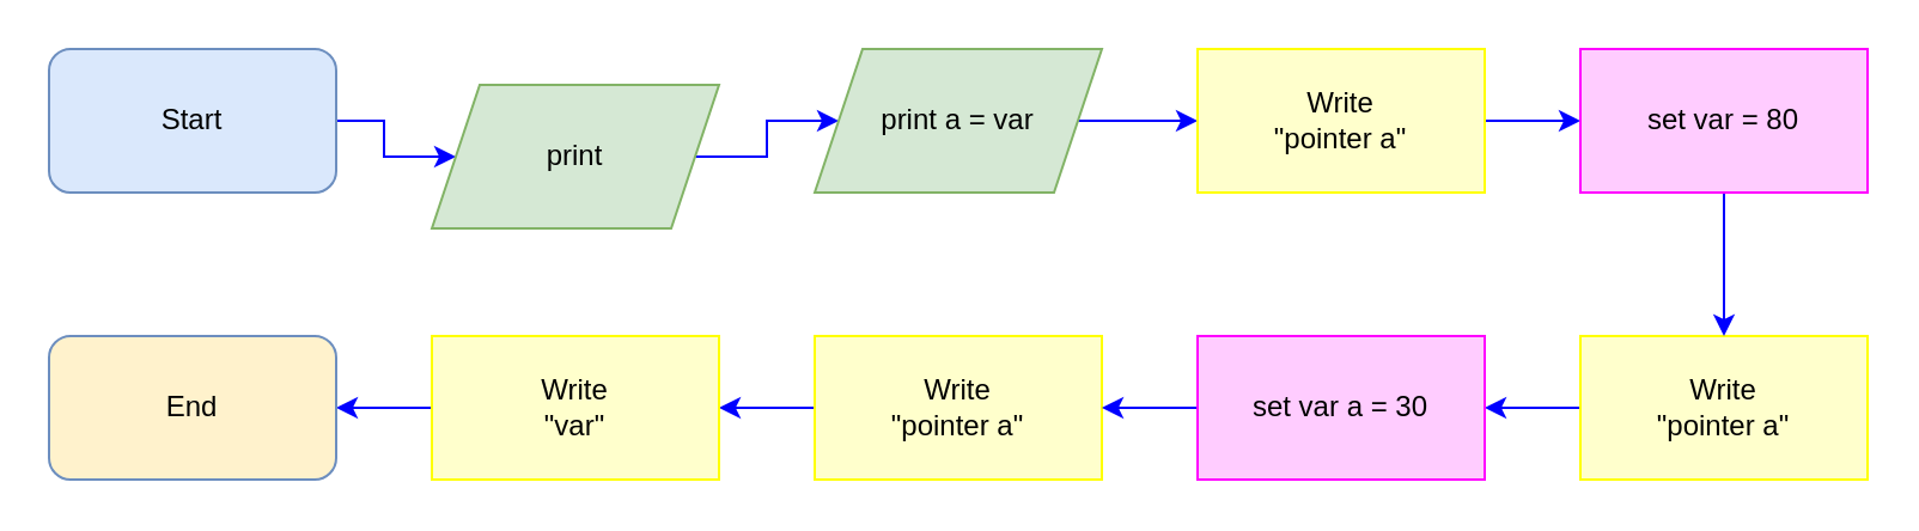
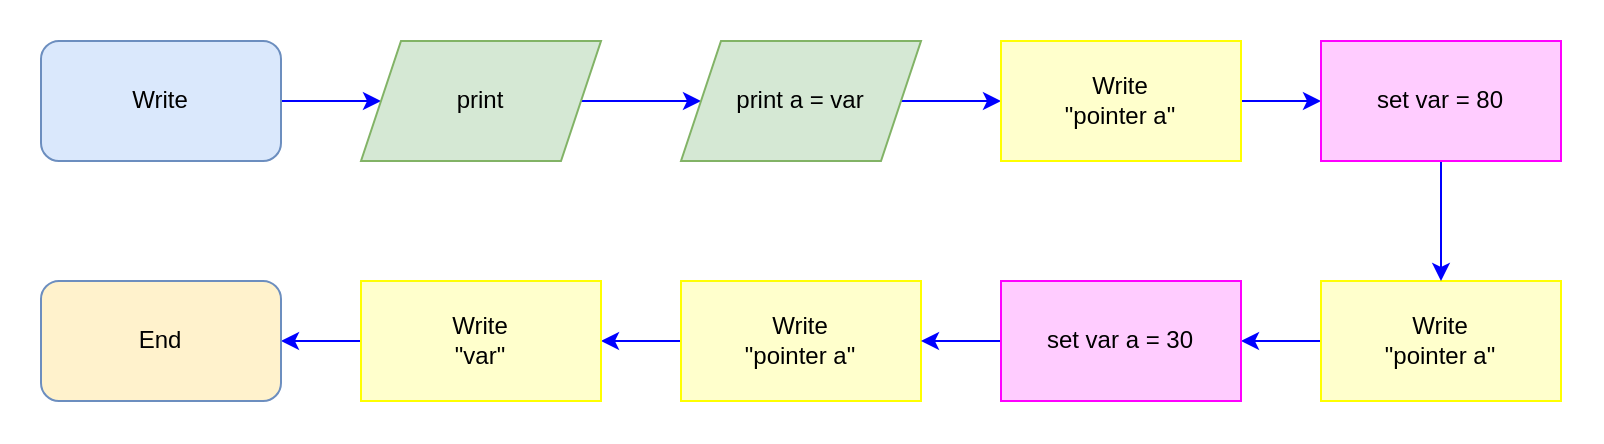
  <mxCell id="0" />
  <mxCell id="1" parent="0" />
  <mxCell id="2" style="edgeStyle=orthogonalEdgeStyle;rounded=0;orthogonalLoop=1;jettySize=auto;html=1;strokeColor=#0000FF;" parent="1" source="3" target="5" edge="1"><mxGeometry relative="1" as="geometry" /></mxCell>
- <mxCell id="3" value="Start" style="rounded=1;whiteSpace=wrap;html=1;fillColor=#dae8fc;strokeColor=#6c8ebf;" parent="1" vertex="1"><mxGeometry x="20" y="20" width="120" height="60" as="geometry" /></mxCell>
+ <mxCell id="3" value="Write" style="rounded=1;whiteSpace=wrap;html=1;fillColor=#dae8fc;strokeColor=#6c8ebf;" parent="1" vertex="1"><mxGeometry x="20" y="20" width="120" height="60" as="geometry" /></mxCell>
  <mxCell id="4" style="edgeStyle=orthogonalEdgeStyle;shape=connector;rounded=0;orthogonalLoop=1;jettySize=auto;html=1;labelBackgroundColor=default;strokeColor=#0000FF;fontFamily=Helvetica;fontSize=11;fontColor=default;endArrow=classic;" parent="1" source="5" target="7" edge="1"><mxGeometry relative="1" as="geometry" /></mxCell>
- <mxCell id="5" value="print" style="shape=parallelogram;perimeter=parallelogramPerimeter;whiteSpace=wrap;html=1;fixedSize=1;fillColor=#d5e8d4;strokeColor=#82b366;" parent="1" vertex="1"><mxGeometry x="180" y="35" width="120" height="60" as="geometry" /></mxCell>
+ <mxCell id="5" value="print" style="shape=parallelogram;perimeter=parallelogramPerimeter;whiteSpace=wrap;html=1;fixedSize=1;fillColor=#d5e8d4;strokeColor=#82b366;" parent="1" vertex="1"><mxGeometry x="180" y="20" width="120" height="60" as="geometry" /></mxCell>
  <mxCell id="6" style="edgeStyle=orthogonalEdgeStyle;shape=connector;rounded=0;orthogonalLoop=1;jettySize=auto;html=1;labelBackgroundColor=default;strokeColor=#0000FF;fontFamily=Helvetica;fontSize=11;fontColor=default;endArrow=classic;" parent="1" source="7" target="9" edge="1"><mxGeometry relative="1" as="geometry" /></mxCell>
  <mxCell id="7" value="print a = var" style="shape=parallelogram;perimeter=parallelogramPerimeter;whiteSpace=wrap;html=1;fixedSize=1;fillColor=#d5e8d4;strokeColor=#82b366;" parent="1" vertex="1"><mxGeometry x="340" y="20" width="120" height="60" as="geometry" /></mxCell>
  <mxCell id="8" style="edgeStyle=orthogonalEdgeStyle;shape=connector;rounded=0;orthogonalLoop=1;jettySize=auto;html=1;labelBackgroundColor=default;strokeColor=#0000FF;fontFamily=Helvetica;fontSize=11;fontColor=default;endArrow=classic;" parent="1" source="9" target="18" edge="1"><mxGeometry relative="1" as="geometry" /></mxCell>
  <mxCell id="9" value="Write &lt;br&gt;&quot;pointer a&quot;" style="rounded=0;whiteSpace=wrap;html=1;fillColor=#FFFFCC;strokeColor=#FFFF00;" parent="1" vertex="1"><mxGeometry x="500" y="20" width="120" height="60" as="geometry" /></mxCell>
  <mxCell id="10" style="edgeStyle=orthogonalEdgeStyle;shape=connector;rounded=0;orthogonalLoop=1;jettySize=auto;html=1;labelBackgroundColor=default;strokeColor=#0000FF;fontFamily=Helvetica;fontSize=11;fontColor=default;endArrow=classic;" parent="1" source="11" target="20" edge="1"><mxGeometry relative="1" as="geometry" /></mxCell>
  <mxCell id="11" value="Write &lt;br&gt;&quot;pointer a&quot;" style="rounded=0;whiteSpace=wrap;html=1;fillColor=#FFFFCC;strokeColor=#FFFF00;" parent="1" vertex="1"><mxGeometry x="660" y="140" width="120" height="60" as="geometry" /></mxCell>
  <mxCell id="12" style="edgeStyle=orthogonalEdgeStyle;shape=connector;rounded=0;orthogonalLoop=1;jettySize=auto;html=1;labelBackgroundColor=default;strokeColor=#0000FF;fontFamily=Helvetica;fontSize=11;fontColor=default;endArrow=classic;" parent="1" source="13" target="15" edge="1"><mxGeometry relative="1" as="geometry" /></mxCell>
  <mxCell id="13" value="Write &lt;br&gt;&quot;pointer a&quot;" style="rounded=0;whiteSpace=wrap;html=1;fillColor=#FFFFCC;strokeColor=#FFFF00;" parent="1" vertex="1"><mxGeometry x="340" y="140" width="120" height="60" as="geometry" /></mxCell>
  <mxCell id="14" style="edgeStyle=orthogonalEdgeStyle;shape=connector;rounded=0;orthogonalLoop=1;jettySize=auto;html=1;labelBackgroundColor=default;strokeColor=#0000FF;fontFamily=Helvetica;fontSize=11;fontColor=default;endArrow=classic;" parent="1" source="15" target="16" edge="1"><mxGeometry relative="1" as="geometry" /></mxCell>
  <mxCell id="15" value="Write &lt;br&gt;&quot;var&quot;" style="rounded=0;whiteSpace=wrap;html=1;fillColor=#FFFFCC;strokeColor=#FFFF00;" parent="1" vertex="1"><mxGeometry x="180" y="140" width="120" height="60" as="geometry" /></mxCell>
  <mxCell id="16" value="End" style="rounded=1;whiteSpace=wrap;html=1;fillColor=#fff2cc;strokeColor=#6c8ebf;" parent="1" vertex="1"><mxGeometry x="20" y="140" width="120" height="60" as="geometry" /></mxCell>
  <mxCell id="17" style="edgeStyle=orthogonalEdgeStyle;shape=connector;rounded=0;orthogonalLoop=1;jettySize=auto;html=1;labelBackgroundColor=default;strokeColor=#0000FF;fontFamily=Helvetica;fontSize=11;fontColor=default;endArrow=classic;" parent="1" source="18" target="11" edge="1"><mxGeometry relative="1" as="geometry" /></mxCell>
  <mxCell id="18" value="set var = 80" style="whiteSpace=wrap;html=1;fillColor=#FFCCFF;strokeColor=#FF00FF;" parent="1" vertex="1"><mxGeometry x="660" y="20" width="120" height="60" as="geometry" /></mxCell>
  <mxCell id="19" style="edgeStyle=orthogonalEdgeStyle;shape=connector;rounded=0;orthogonalLoop=1;jettySize=auto;html=1;labelBackgroundColor=default;strokeColor=#0000FF;fontFamily=Helvetica;fontSize=11;fontColor=default;endArrow=classic;" parent="1" source="20" target="13" edge="1"><mxGeometry relative="1" as="geometry" /></mxCell>
  <mxCell id="20" value="set var a = 30" style="whiteSpace=wrap;html=1;fillColor=#FFCCFF;strokeColor=#FF00FF;" parent="1" vertex="1"><mxGeometry x="500" y="140" width="120" height="60" as="geometry" /></mxCell>
